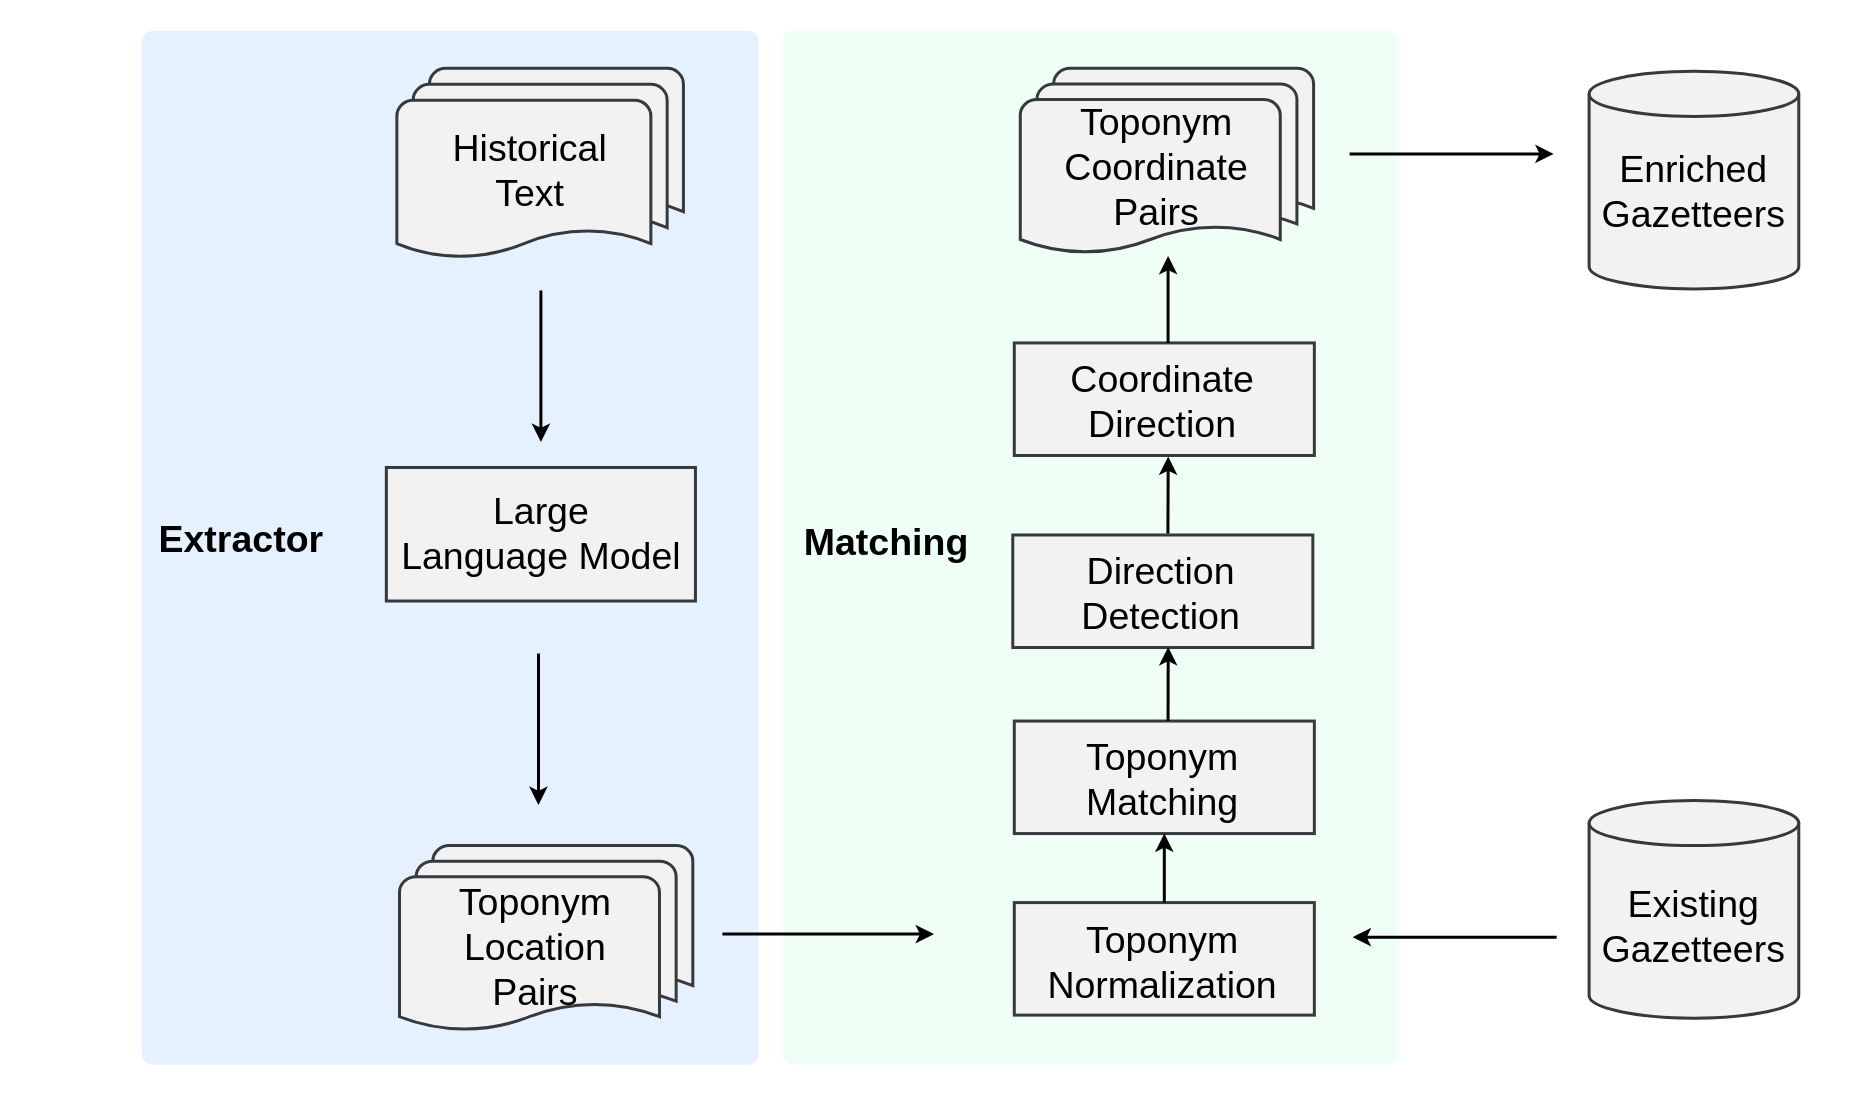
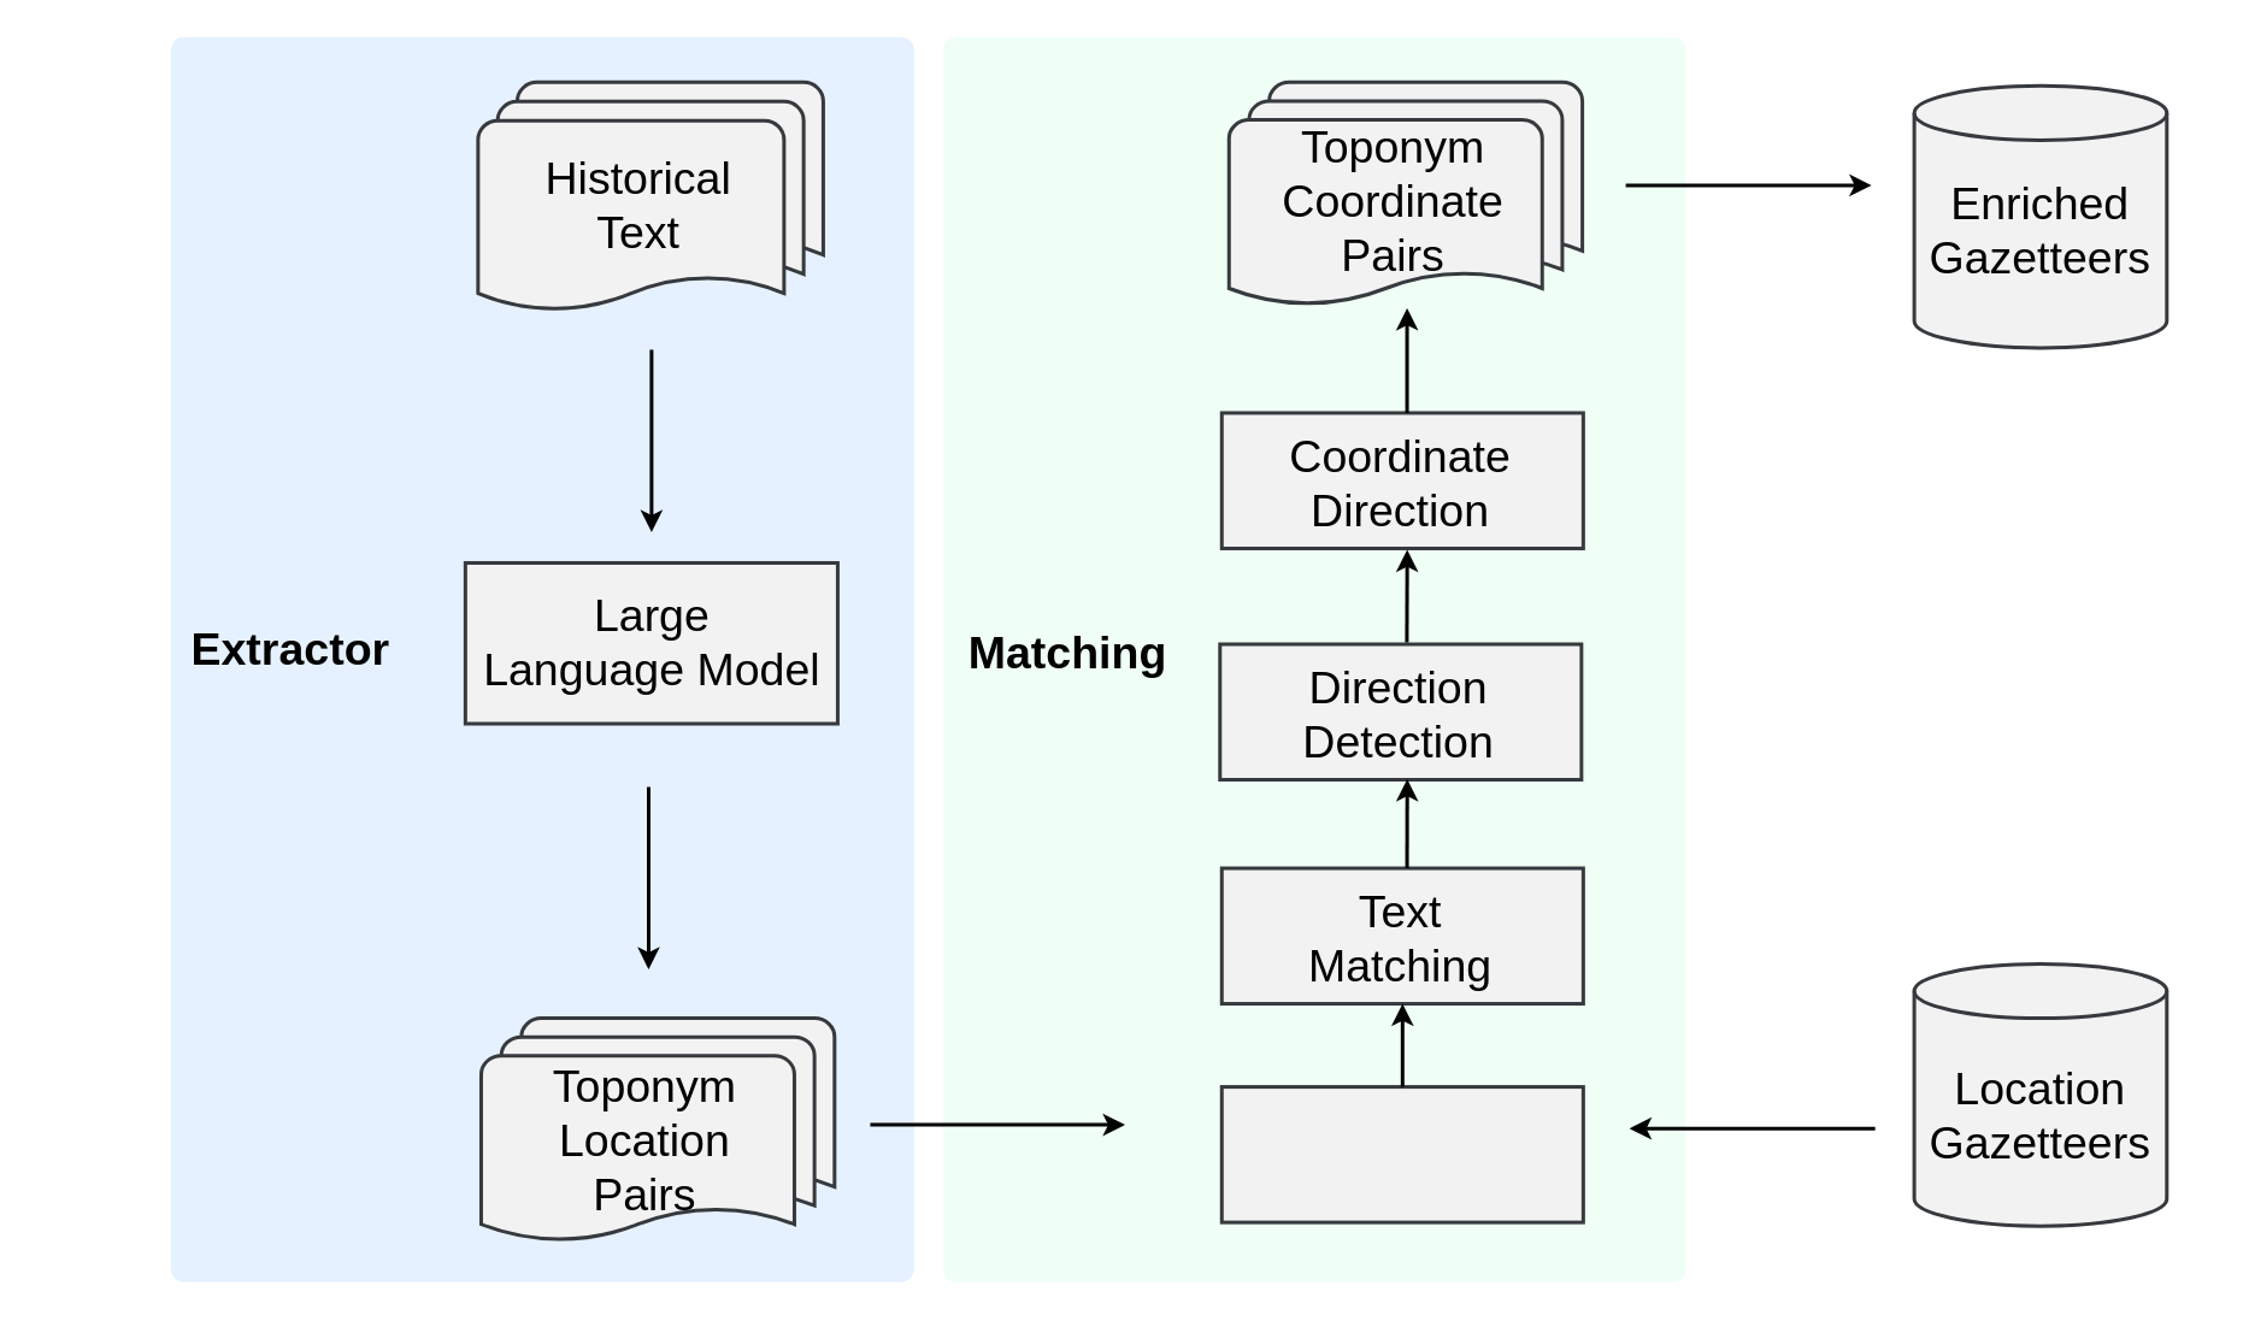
  <mxCell id="0" />
  <mxCell id="1" parent="0" />
  <mxCell id="2" value="" style="rounded=1;whiteSpace=wrap;html=1;absoluteArcSize=1;arcSize=14;strokeWidth=2;fontSize=15;fontColor=#000000;fillColor=#F0FFF6;strokeColor=none;" vertex="1" parent="1"><mxGeometry x="521" y="20" width="411.25" height="689" as="geometry" /></mxCell>
  <mxCell id="3" value="" style="rounded=1;whiteSpace=wrap;html=1;absoluteArcSize=1;arcSize=14;strokeWidth=2;fontSize=15;fontColor=#000000;fillColor=#E6F1FF;strokeColor=none;" vertex="1" parent="1"><mxGeometry x="94" y="20" width="411.25" height="689" as="geometry" /></mxCell>
  <mxCell id="4" value="" style="rounded=0;whiteSpace=wrap;html=1;fillColor=#F2F2F2;strokeColor=#36393d;strokeWidth=2;" vertex="1" parent="1"><mxGeometry x="257" y="311" width="206" height="89" as="geometry" /></mxCell>
  <mxCell id="5" value="" style="shape=cylinder3;whiteSpace=wrap;html=1;boundedLbl=1;backgroundOutline=1;size=15;fillColor=#F2F2F2;strokeColor=#36393d;strokeWidth=2;" vertex="1" parent="1"><mxGeometry x="1058.61" y="533" width="139.75" height="145" as="geometry" /></mxCell>
  <mxCell id="6" style="edgeStyle=none;html=1;fontSize=25;fontColor=#000000;strokeColor=#000000;rounded=0;strokeWidth=2;" edge="1" parent="1"><mxGeometry relative="1" as="geometry"><mxPoint x="360" y="193" as="sourcePoint" /><mxPoint x="360" y="294" as="targetPoint" /></mxGeometry></mxCell>
  <mxCell id="7" value="" style="strokeWidth=2;html=1;shape=mxgraph.flowchart.multi-document;whiteSpace=wrap;fontSize=25;fillColor=#F2F2F2;strokeColor=#36393d;" vertex="1" parent="1"><mxGeometry x="264" y="45" width="191" height="128" as="geometry" /></mxCell>
- <mxCell id="8" value="Existing&lt;br&gt;Gazetteers" style="text;html=1;fillColor=none;align=center;verticalAlign=middle;whiteSpace=wrap;rounded=0;fontSize=25;strokeWidth=2;fontColor=#000000;" vertex="1" parent="1"><mxGeometry x="1037.99" y="589" width="181" height="53" as="geometry" /></mxCell>
+ <mxCell id="8" value="Location&lt;br&gt;Gazetteers" style="text;html=1;fillColor=none;align=center;verticalAlign=middle;whiteSpace=wrap;rounded=0;fontSize=25;strokeWidth=2;fontColor=#000000;" vertex="1" parent="1"><mxGeometry x="1037.99" y="589" width="181" height="53" as="geometry" /></mxCell>
  <mxCell id="9" value="Historical &lt;br&gt;Text" style="text;html=1;fillColor=none;align=center;verticalAlign=middle;whiteSpace=wrap;rounded=0;fontSize=25;strokeWidth=2;fontColor=#000000;" vertex="1" parent="1"><mxGeometry x="255" y="85" width="195.5" height="53" as="geometry" /></mxCell>
  <mxCell id="10" value="Large &lt;br&gt;Language Model" style="text;html=1;fillColor=none;align=center;verticalAlign=middle;whiteSpace=wrap;rounded=0;fontSize=25;strokeWidth=2;fontColor=#000000;" vertex="1" parent="1"><mxGeometry x="219.5" y="327" width="281" height="53" as="geometry" /></mxCell>
  <mxCell id="11" value="Extractor" style="text;html=1;fillColor=none;align=center;verticalAlign=middle;whiteSpace=wrap;rounded=0;fontSize=25;strokeWidth=2;fontColor=#000000;fontStyle=1" vertex="1" parent="1"><mxGeometry x="20" y="331" width="281" height="53" as="geometry" /></mxCell>
  <mxCell id="12" value="Matching" style="text;html=1;fillColor=none;align=center;verticalAlign=middle;whiteSpace=wrap;rounded=0;fontSize=25;strokeWidth=2;fontColor=#000000;fontStyle=1" vertex="1" parent="1"><mxGeometry x="450" y="333" width="281" height="53" as="geometry" /></mxCell>
  <mxCell id="13" style="edgeStyle=none;html=1;fontSize=25;fontColor=#000000;strokeColor=#000000;rounded=0;strokeWidth=2;" edge="1" parent="1"><mxGeometry relative="1" as="geometry"><mxPoint x="358.39" y="435" as="sourcePoint" /><mxPoint x="358.39" y="536" as="targetPoint" /></mxGeometry></mxCell>
  <mxCell id="14" value="" style="shape=cylinder3;whiteSpace=wrap;html=1;boundedLbl=1;backgroundOutline=1;size=15;fillColor=#F2F2F2;strokeColor=#36393d;strokeWidth=2;" vertex="1" parent="1"><mxGeometry x="1058.62" y="47" width="139.75" height="145" as="geometry" /></mxCell>
  <mxCell id="15" value="Enriched&lt;br&gt;Gazetteers" style="text;html=1;fillColor=none;align=center;verticalAlign=middle;whiteSpace=wrap;rounded=0;fontSize=25;strokeWidth=2;fontColor=#000000;" vertex="1" parent="1"><mxGeometry x="1038" y="99" width="181" height="53" as="geometry" /></mxCell>
  <mxCell id="16" style="edgeStyle=none;html=1;fontSize=25;fontColor=#000000;strokeColor=#000000;rounded=0;strokeWidth=2;" edge="1" parent="1"><mxGeometry relative="1" as="geometry"><mxPoint x="481" y="622" as="sourcePoint" /><mxPoint x="622" y="622" as="targetPoint" /></mxGeometry></mxCell>
  <mxCell id="17" value="" style="strokeWidth=2;html=1;shape=mxgraph.flowchart.multi-document;whiteSpace=wrap;fontSize=25;fillColor=#F2F2F2;strokeColor=#36393d;" vertex="1" parent="1"><mxGeometry x="265.75" y="563" width="195.5" height="125" as="geometry" /></mxCell>
  <mxCell id="18" value="Toponym &lt;br&gt;Location &lt;br&gt;Pairs" style="text;html=1;fillColor=none;align=center;verticalAlign=middle;whiteSpace=wrap;rounded=0;fontSize=25;strokeWidth=2;fontColor=#000000;" vertex="1" parent="1"><mxGeometry x="249.25" y="603" width="215" height="53" as="geometry" /></mxCell>
  <mxCell id="19" value="" style="strokeWidth=2;html=1;shape=mxgraph.flowchart.multi-document;whiteSpace=wrap;fontSize=25;fillColor=#F2F2F2;strokeColor=#36393d;" vertex="1" parent="1"><mxGeometry x="679.5" y="45" width="195.5" height="125" as="geometry" /></mxCell>
  <mxCell id="20" value="Toponym&lt;br&gt;Coordinate&lt;br&gt;Pairs" style="text;html=1;fillColor=none;align=center;verticalAlign=middle;whiteSpace=wrap;rounded=0;fontSize=25;strokeWidth=2;fontColor=#000000;" vertex="1" parent="1"><mxGeometry x="663" y="83" width="215" height="53" as="geometry" /></mxCell>
  <mxCell id="21" value="" style="rounded=0;whiteSpace=wrap;html=1;fillColor=#F2F2F2;strokeColor=#36393d;strokeWidth=2;" vertex="1" parent="1"><mxGeometry x="675.5" y="601" width="200" height="75" as="geometry" /></mxCell>
- <mxCell id="22" value="Toponym&lt;br&gt;Normalization" style="text;html=1;fillColor=none;align=center;verticalAlign=middle;whiteSpace=wrap;rounded=0;fontSize=25;strokeWidth=2;fontColor=#000000;" vertex="1" parent="1"><mxGeometry x="684" y="613" width="181" height="53" as="geometry" /></mxCell>
  <mxCell id="23" value="" style="rounded=0;whiteSpace=wrap;html=1;fillColor=#F2F2F2;strokeColor=#36393d;strokeWidth=2;" vertex="1" parent="1"><mxGeometry x="675.5" y="480" width="200" height="75" as="geometry" /></mxCell>
- <mxCell id="24" value="Toponym&lt;br&gt;Matching" style="text;html=1;fillColor=none;align=center;verticalAlign=middle;whiteSpace=wrap;rounded=0;fontSize=25;strokeWidth=2;fontColor=#000000;" vertex="1" parent="1"><mxGeometry x="684" y="491" width="181" height="53" as="geometry" /></mxCell>
+ <mxCell id="24" value="Text&lt;br&gt;Matching" style="text;html=1;fillColor=none;align=center;verticalAlign=middle;whiteSpace=wrap;rounded=0;fontSize=25;strokeWidth=2;fontColor=#000000;" vertex="1" parent="1"><mxGeometry x="684" y="491" width="181" height="53" as="geometry" /></mxCell>
  <mxCell id="25" value="" style="rounded=0;whiteSpace=wrap;html=1;fillColor=#F2F2F2;strokeColor=#36393d;strokeWidth=2;" vertex="1" parent="1"><mxGeometry x="674.5" y="356" width="200" height="75" as="geometry" /></mxCell>
  <mxCell id="26" value="Direction&lt;br&gt;Detection" style="text;html=1;fillColor=none;align=center;verticalAlign=middle;whiteSpace=wrap;rounded=0;fontSize=25;strokeWidth=2;fontColor=#000000;" vertex="1" parent="1"><mxGeometry x="683" y="367" width="181" height="53" as="geometry" /></mxCell>
  <mxCell id="27" value="" style="rounded=0;whiteSpace=wrap;html=1;fillColor=#F2F2F2;strokeColor=#36393d;strokeWidth=2;" vertex="1" parent="1"><mxGeometry x="675.5" y="228" width="200" height="75" as="geometry" /></mxCell>
  <mxCell id="28" value="Coordinate&lt;br&gt;Direction" style="text;html=1;fillColor=none;align=center;verticalAlign=middle;whiteSpace=wrap;rounded=0;fontSize=25;strokeWidth=2;fontColor=#000000;" vertex="1" parent="1"><mxGeometry x="684" y="239" width="181" height="53" as="geometry" /></mxCell>
  <mxCell id="29" style="edgeStyle=none;html=1;fontSize=25;fontColor=#000000;strokeColor=#000000;rounded=0;strokeWidth=2;" edge="1" parent="1"><mxGeometry relative="1" as="geometry"><mxPoint x="899" y="102" as="sourcePoint" /><mxPoint x="1035" y="102" as="targetPoint" /></mxGeometry></mxCell>
  <mxCell id="30" style="edgeStyle=none;html=1;fontSize=25;fontColor=#000000;strokeColor=#000000;rounded=0;strokeWidth=2;" edge="1" parent="1"><mxGeometry relative="1" as="geometry"><mxPoint x="1037" y="624.07" as="sourcePoint" /><mxPoint x="901" y="624.07" as="targetPoint" /></mxGeometry></mxCell>
  <mxCell id="31" style="edgeStyle=none;html=1;fontSize=25;fontColor=#000000;strokeColor=#000000;rounded=0;strokeWidth=2;exitX=0.625;exitY=0.302;exitDx=0;exitDy=0;exitPerimeter=0;" edge="1" parent="1" source="2"><mxGeometry relative="1" as="geometry"><mxPoint x="778" y="210" as="sourcePoint" /><mxPoint x="778" y="170" as="targetPoint" /></mxGeometry></mxCell>
  <mxCell id="32" style="edgeStyle=none;html=1;fontSize=25;fontColor=#000000;strokeColor=#000000;rounded=0;strokeWidth=2;endArrow=classic;endFill=1;exitX=0.517;exitY=-0.014;exitDx=0;exitDy=0;entryX=0.513;entryY=1.009;entryDx=0;entryDy=0;exitPerimeter=0;entryPerimeter=0;" edge="1" parent="1" source="25" target="27"><mxGeometry relative="1" as="geometry"><mxPoint x="777" y="346" as="sourcePoint" /><mxPoint x="777.11" y="311" as="targetPoint" /></mxGeometry></mxCell>
  <mxCell id="33" style="edgeStyle=none;html=1;fontSize=25;fontColor=#000000;strokeColor=#000000;rounded=0;strokeWidth=2;endArrow=classic;endFill=1;entryX=0.518;entryY=0.995;entryDx=0;entryDy=0;entryPerimeter=0;" edge="1" parent="1" target="25"><mxGeometry relative="1" as="geometry"><mxPoint x="778" y="480" as="sourcePoint" /><mxPoint x="777.08" y="437" as="targetPoint" /></mxGeometry></mxCell>
  <mxCell id="34" style="edgeStyle=none;html=1;fontSize=25;fontColor=#000000;strokeColor=#000000;rounded=0;strokeWidth=2;endArrow=classic;endFill=1;exitX=0.5;exitY=0;exitDx=0;exitDy=0;entryX=0.5;entryY=1;entryDx=0;entryDy=0;" edge="1" parent="1" source="21" target="23"><mxGeometry relative="1" as="geometry"><mxPoint x="776.97" y="595" as="sourcePoint" /><mxPoint x="777.08" y="560" as="targetPoint" /></mxGeometry></mxCell>
